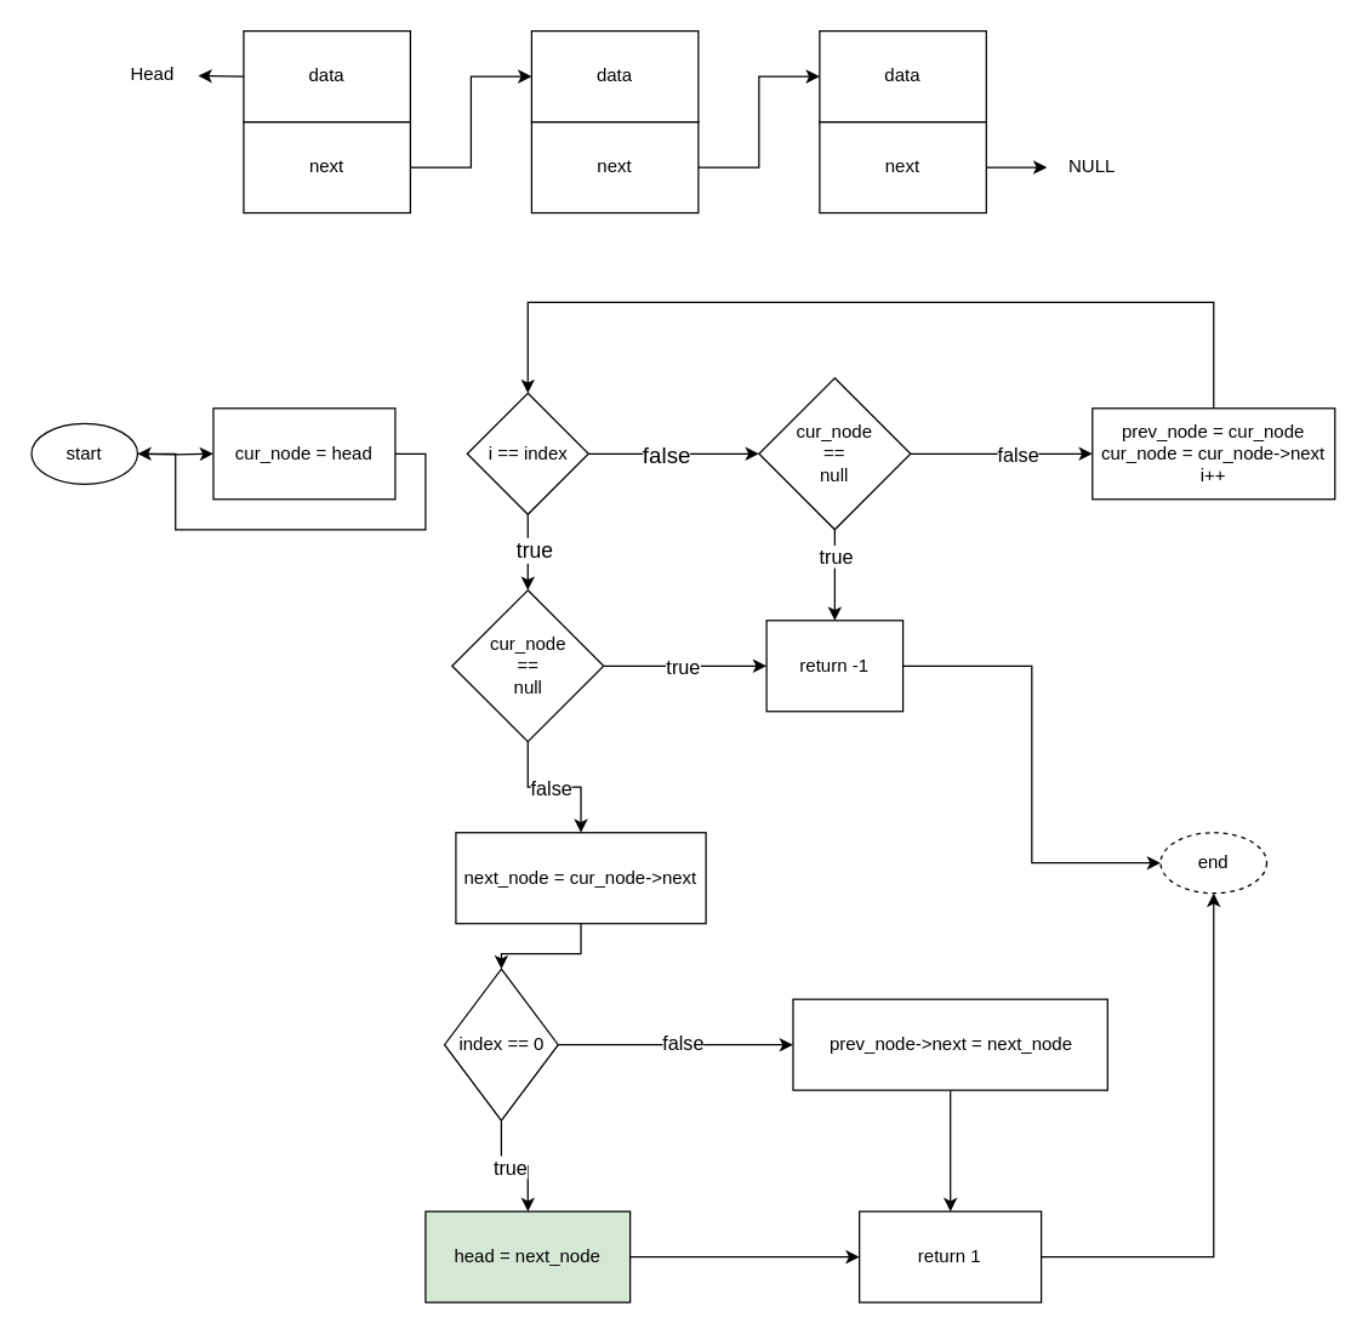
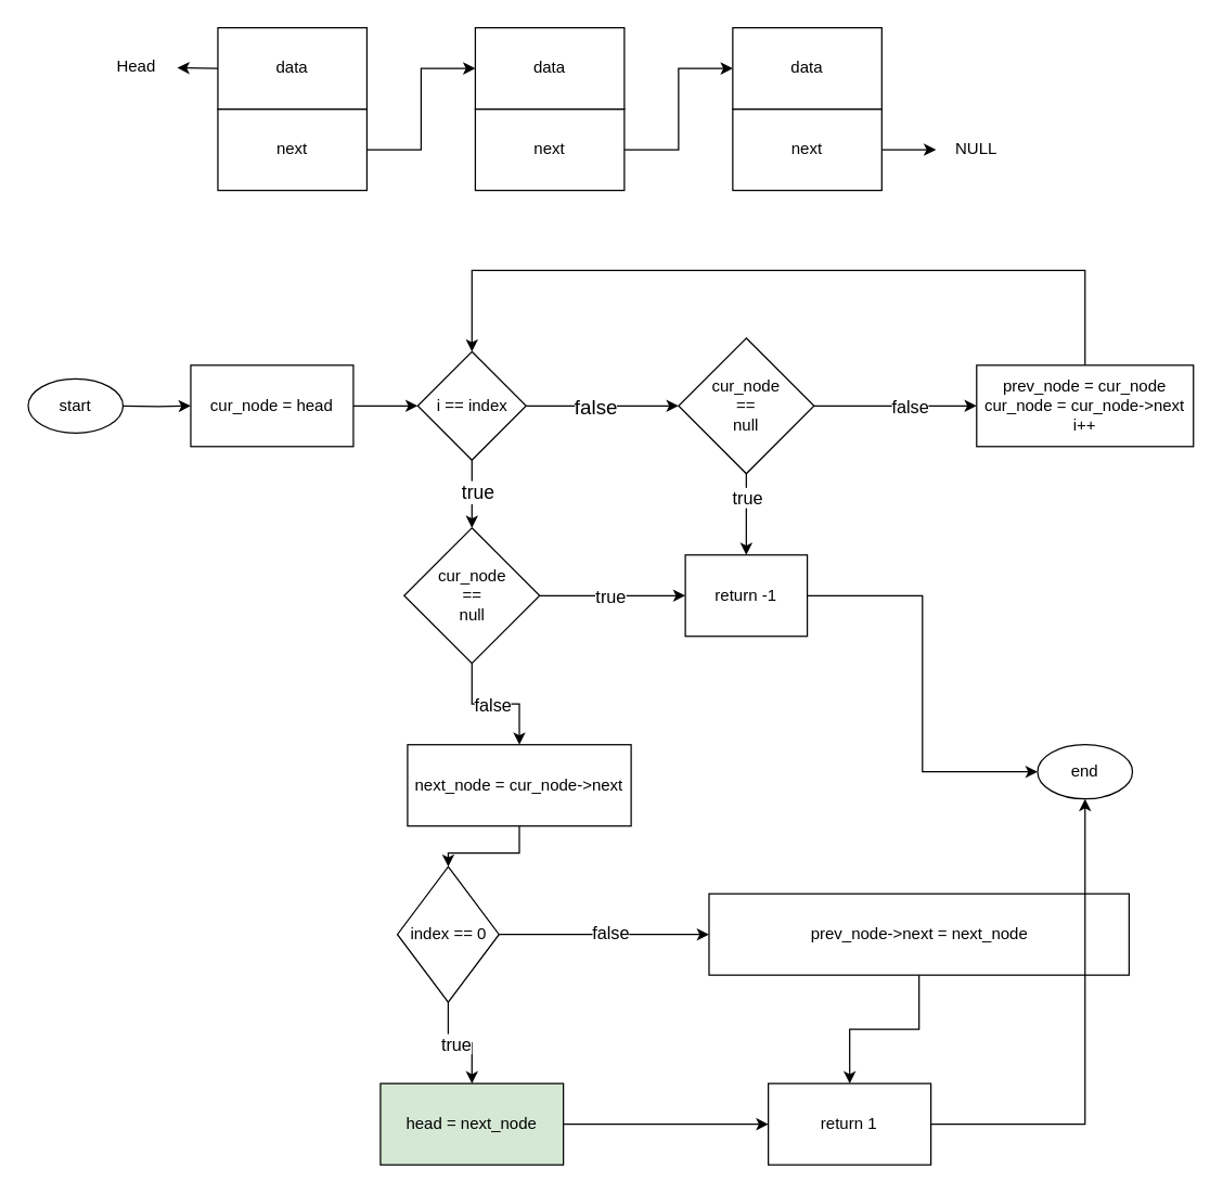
  <mxCell id="0" />
  <mxCell id="1" parent="0" />
  <mxCell id="2" style="edgeStyle=orthogonalEdgeStyle;rounded=0;orthogonalLoop=1;jettySize=auto;html=1;exitX=1;exitY=0.5;exitDx=0;exitDy=0;entryX=0;entryY=0.5;entryDx=0;entryDy=0;" edge="1" parent="1" source="3" target="7"><mxGeometry relative="1" as="geometry" /></mxCell>
  <mxCell id="3" value="next" style="rounded=0;whiteSpace=wrap;html=1;" vertex="1" parent="1"><mxGeometry x="160" y="80" width="110" height="60" as="geometry" /></mxCell>
  <mxCell id="4" value="data" style="rounded=0;whiteSpace=wrap;html=1;" vertex="1" parent="1"><mxGeometry x="160" y="20" width="110" height="60" as="geometry" /></mxCell>
  <mxCell id="5" style="edgeStyle=orthogonalEdgeStyle;rounded=0;orthogonalLoop=1;jettySize=auto;html=1;exitX=1;exitY=0.5;exitDx=0;exitDy=0;entryX=0;entryY=0.5;entryDx=0;entryDy=0;" edge="1" parent="1" source="6" target="10"><mxGeometry relative="1" as="geometry" /></mxCell>
  <mxCell id="6" value="next" style="rounded=0;whiteSpace=wrap;html=1;" vertex="1" parent="1"><mxGeometry x="350" y="80" width="110" height="60" as="geometry" /></mxCell>
  <mxCell id="7" value="data" style="rounded=0;whiteSpace=wrap;html=1;" vertex="1" parent="1"><mxGeometry x="350" y="20" width="110" height="60" as="geometry" /></mxCell>
  <mxCell id="8" style="edgeStyle=orthogonalEdgeStyle;rounded=0;orthogonalLoop=1;jettySize=auto;html=1;exitX=1;exitY=0.5;exitDx=0;exitDy=0;" edge="1" parent="1" source="9" target="11"><mxGeometry relative="1" as="geometry"><mxPoint x="720" y="110" as="targetPoint" /></mxGeometry></mxCell>
  <mxCell id="9" value="next" style="rounded=0;whiteSpace=wrap;html=1;" vertex="1" parent="1"><mxGeometry x="540" y="80" width="110" height="60" as="geometry" /></mxCell>
  <mxCell id="10" value="data" style="rounded=0;whiteSpace=wrap;html=1;" vertex="1" parent="1"><mxGeometry x="540" y="20" width="110" height="60" as="geometry" /></mxCell>
  <mxCell id="11" value="NULL" style="text;html=1;strokeColor=none;fillColor=none;align=center;verticalAlign=middle;whiteSpace=wrap;rounded=0;" vertex="1" parent="1"><mxGeometry x="690" y="95" width="60" height="30" as="geometry" /></mxCell>
  <mxCell id="12" value="" style="endArrow=classic;html=1;rounded=0;exitX=0;exitY=0.5;exitDx=0;exitDy=0;" edge="1" parent="1" source="4" target="13"><mxGeometry width="50" height="50" relative="1" as="geometry"><mxPoint x="400" y="169" as="sourcePoint" /><mxPoint x="100" y="49" as="targetPoint" /></mxGeometry></mxCell>
  <mxCell id="13" value="Head" style="text;html=1;strokeColor=none;fillColor=none;align=center;verticalAlign=middle;whiteSpace=wrap;rounded=0;" vertex="1" parent="1"><mxGeometry x="70" y="34" width="60" height="30" as="geometry" /></mxCell>
  <mxCell id="14" style="edgeStyle=orthogonalEdgeStyle;rounded=0;orthogonalLoop=1;jettySize=auto;html=1;exitX=1;exitY=0.5;exitDx=0;exitDy=0;entryX=0;entryY=0.5;entryDx=0;entryDy=0;" edge="1" parent="1" target="17"><mxGeometry relative="1" as="geometry"><mxPoint x="90" y="299" as="sourcePoint" /></mxGeometry></mxCell>
  <mxCell id="15" value="start" style="ellipse;whiteSpace=wrap;html=1;" vertex="1" parent="1"><mxGeometry y="279" width="70" height="40" as="geometry" x="20" /></mxCell>
- <mxCell id="16" style="edgeStyle=orthogonalEdgeStyle;rounded=0;orthogonalLoop=1;jettySize=auto;html=1;exitX=1;exitY=0.5;exitDx=0;exitDy=0;" edge="1" parent="1" source="17" target="15"><mxGeometry relative="1" as="geometry" /></mxCell>
+ <mxCell id="16" style="edgeStyle=orthogonalEdgeStyle;rounded=0;orthogonalLoop=1;jettySize=auto;html=1;exitX=1;exitY=0.5;exitDx=0;exitDy=0;entryX=0;entryY=0.5;entryDx=0;entryDy=0;" edge="1" parent="1" source="17" target="22"><mxGeometry relative="1" as="geometry" /></mxCell>
  <mxCell id="17" value="cur_node = head" style="rounded=0;whiteSpace=wrap;html=1;" vertex="1" parent="1"><mxGeometry x="140" y="269" width="120" height="60" as="geometry" /></mxCell>
  <mxCell id="18" style="edgeStyle=orthogonalEdgeStyle;rounded=0;orthogonalLoop=1;jettySize=auto;html=1;exitX=1;exitY=0.5;exitDx=0;exitDy=0;entryX=0;entryY=0.5;entryDx=0;entryDy=0;" edge="1" parent="1" source="22" target="31"><mxGeometry relative="1" as="geometry" /></mxCell>
  <mxCell id="19" value="&lt;font style=&quot;font-size: 15px;&quot;&gt;false&lt;/font&gt;" style="edgeLabel;html=1;align=center;verticalAlign=middle;resizable=0;points=[];" vertex="1" connectable="0" parent="18"><mxGeometry x="-0.113" relative="1" as="geometry"><mxPoint x="1" as="offset" /></mxGeometry></mxCell>
  <mxCell id="20" style="edgeStyle=orthogonalEdgeStyle;rounded=0;orthogonalLoop=1;jettySize=auto;html=1;exitX=0.5;exitY=1;exitDx=0;exitDy=0;entryX=0.5;entryY=0;entryDx=0;entryDy=0;" edge="1" parent="1" source="22" target="50"><mxGeometry relative="1" as="geometry"><Array as="points" /></mxGeometry></mxCell>
  <mxCell id="21" value="&lt;font style=&quot;font-size: 14px;&quot;&gt;true&lt;/font&gt;" style="edgeLabel;html=1;align=center;verticalAlign=middle;resizable=0;points=[];" vertex="1" connectable="0" parent="20"><mxGeometry x="-0.094" y="4" relative="1" as="geometry"><mxPoint as="offset" /></mxGeometry></mxCell>
  <mxCell id="22" value="i == index" style="rhombus;whiteSpace=wrap;html=1;" vertex="1" parent="1"><mxGeometry x="307.5" y="259" width="80" height="80" as="geometry" /></mxCell>
  <mxCell id="23" value="" style="edgeStyle=orthogonalEdgeStyle;rounded=0;orthogonalLoop=1;jettySize=auto;html=1;" edge="1" parent="1" source="24" target="36"><mxGeometry relative="1" as="geometry" /></mxCell>
  <mxCell id="24" value="next_node = cur_node-&amp;gt;next" style="rounded=0;whiteSpace=wrap;html=1;" vertex="1" parent="1"><mxGeometry x="300" y="549" width="165" height="60" as="geometry" /></mxCell>
  <mxCell id="25" style="edgeStyle=orthogonalEdgeStyle;rounded=0;orthogonalLoop=1;jettySize=auto;html=1;exitX=1;exitY=0.5;exitDx=0;exitDy=0;entryX=0;entryY=0.5;entryDx=0;entryDy=0;" edge="1" parent="1" source="26" target="43"><mxGeometry relative="1" as="geometry" /></mxCell>
  <mxCell id="26" value="return -1" style="rounded=0;whiteSpace=wrap;html=1;" vertex="1" parent="1"><mxGeometry x="505" y="409" width="90" height="60" as="geometry" /></mxCell>
  <mxCell id="27" style="edgeStyle=orthogonalEdgeStyle;rounded=0;orthogonalLoop=1;jettySize=auto;html=1;exitX=1;exitY=0.5;exitDx=0;exitDy=0;entryX=0;entryY=0.5;entryDx=0;entryDy=0;" edge="1" parent="1" source="31" target="42"><mxGeometry relative="1" as="geometry"><Array as="points"><mxPoint x="670" y="299" /><mxPoint x="670" y="299" /></Array></mxGeometry></mxCell>
  <mxCell id="28" value="&lt;font style=&quot;font-size: 13px;&quot;&gt;false&lt;/font&gt;" style="edgeLabel;html=1;align=center;verticalAlign=middle;resizable=0;points=[];" vertex="1" connectable="0" parent="27"><mxGeometry x="0.164" y="-4" relative="1" as="geometry"><mxPoint y="-4" as="offset" /></mxGeometry></mxCell>
  <mxCell id="29" value="" style="edgeStyle=orthogonalEdgeStyle;rounded=0;orthogonalLoop=1;jettySize=auto;html=1;" edge="1" parent="1" source="31" target="26"><mxGeometry relative="1" as="geometry" /></mxCell>
  <mxCell id="30" value="&lt;font style=&quot;font-size: 13px;&quot;&gt;true&lt;/font&gt;" style="edgeLabel;html=1;align=center;verticalAlign=middle;resizable=0;points=[];" vertex="1" connectable="0" parent="29"><mxGeometry x="-0.44" y="3" relative="1" as="geometry"><mxPoint x="-3" as="offset" /></mxGeometry></mxCell>
  <mxCell id="31" value="cur_node&lt;br&gt;==&lt;br&gt;null" style="rhombus;whiteSpace=wrap;html=1;" vertex="1" parent="1"><mxGeometry x="500" y="249" width="100" height="100" as="geometry" /></mxCell>
  <mxCell id="32" style="edgeStyle=orthogonalEdgeStyle;rounded=0;orthogonalLoop=1;jettySize=auto;html=1;exitX=0.5;exitY=1;exitDx=0;exitDy=0;entryX=0.5;entryY=0;entryDx=0;entryDy=0;" edge="1" parent="1" source="36" target="38"><mxGeometry relative="1" as="geometry" /></mxCell>
  <mxCell id="33" value="&lt;font style=&quot;font-size: 13px;&quot;&gt;true&lt;/font&gt;" style="edgeLabel;html=1;align=center;verticalAlign=middle;resizable=0;points=[];" vertex="1" connectable="0" parent="32"><mxGeometry x="-0.1" relative="1" as="geometry"><mxPoint as="offset" /></mxGeometry></mxCell>
  <mxCell id="34" style="edgeStyle=orthogonalEdgeStyle;rounded=0;orthogonalLoop=1;jettySize=auto;html=1;exitX=1;exitY=0.5;exitDx=0;exitDy=0;" edge="1" parent="1" source="36" target="40"><mxGeometry relative="1" as="geometry" /></mxCell>
  <mxCell id="35" value="&lt;font style=&quot;font-size: 13px;&quot;&gt;false&lt;/font&gt;" style="edgeLabel;html=1;align=center;verticalAlign=middle;resizable=0;points=[];" vertex="1" connectable="0" parent="34"><mxGeometry x="0.058" y="2" relative="1" as="geometry"><mxPoint as="offset" /></mxGeometry></mxCell>
  <mxCell id="36" value="index == 0" style="rhombus;whiteSpace=wrap;html=1;" vertex="1" parent="1"><mxGeometry x="292.5" y="639" width="75" height="100" as="geometry" /></mxCell>
  <mxCell id="37" value="" style="edgeStyle=orthogonalEdgeStyle;rounded=0;orthogonalLoop=1;jettySize=auto;html=1;" edge="1" parent="1" source="38" target="45"><mxGeometry relative="1" as="geometry" /></mxCell>
  <mxCell id="38" value="head = next_node" style="rounded=0;whiteSpace=wrap;html=1;fillColor=#d5e8d4;" vertex="1" parent="1"><mxGeometry x="280" y="799" width="135" height="60" as="geometry" /></mxCell>
  <mxCell id="39" value="" style="edgeStyle=orthogonalEdgeStyle;rounded=0;orthogonalLoop=1;jettySize=auto;html=1;" edge="1" parent="1" source="40" target="45"><mxGeometry relative="1" as="geometry" /></mxCell>
- <mxCell id="40" value="prev_node-&amp;gt;next = next_node" style="rounded=0;whiteSpace=wrap;html=1;" vertex="1" parent="1"><mxGeometry x="522.5" y="659" width="207.5" height="60" as="geometry" /></mxCell>
+ <mxCell id="40" value="prev_node-&amp;gt;next = next_node" style="rounded=0;whiteSpace=wrap;html=1;" vertex="1" parent="1"><mxGeometry x="522.5" y="659" width="310" height="60" as="geometry" /></mxCell>
  <mxCell id="41" style="edgeStyle=orthogonalEdgeStyle;rounded=0;orthogonalLoop=1;jettySize=auto;html=1;exitX=0.5;exitY=0;exitDx=0;exitDy=0;entryX=0.5;entryY=0;entryDx=0;entryDy=0;" edge="1" parent="1" source="42" target="22"><mxGeometry relative="1" as="geometry"><Array as="points"><mxPoint x="800" y="199" /><mxPoint x="348" y="199" /></Array></mxGeometry></mxCell>
  <mxCell id="42" value="prev_node = cur_node&lt;br&gt;cur_node = cur_node-&amp;gt;next&lt;br&gt;i++" style="rounded=0;whiteSpace=wrap;html=1;" vertex="1" parent="1"><mxGeometry x="720" y="269" width="160" height="60" as="geometry" /></mxCell>
- <mxCell id="43" value="end" style="ellipse;whiteSpace=wrap;html=1;dashed=1;" vertex="1" parent="1"><mxGeometry x="765" y="549" width="70" height="40" as="geometry" /></mxCell>
+ <mxCell id="43" value="end" style="ellipse;whiteSpace=wrap;html=1;" vertex="1" parent="1"><mxGeometry x="765" y="549" width="70" height="40" as="geometry" /></mxCell>
  <mxCell id="44" style="edgeStyle=orthogonalEdgeStyle;rounded=0;orthogonalLoop=1;jettySize=auto;html=1;exitX=1;exitY=0.5;exitDx=0;exitDy=0;entryX=0.5;entryY=1;entryDx=0;entryDy=0;" edge="1" parent="1" source="45" target="43"><mxGeometry relative="1" as="geometry" /></mxCell>
  <mxCell id="45" value="return 1" style="whiteSpace=wrap;html=1;rounded=0;" vertex="1" parent="1"><mxGeometry x="566.25" y="799" width="120" height="60" as="geometry" /></mxCell>
  <mxCell id="46" style="edgeStyle=orthogonalEdgeStyle;rounded=0;orthogonalLoop=1;jettySize=auto;html=1;exitX=1;exitY=0.5;exitDx=0;exitDy=0;entryX=0;entryY=0.5;entryDx=0;entryDy=0;" edge="1" parent="1" source="50" target="26"><mxGeometry relative="1" as="geometry" /></mxCell>
  <mxCell id="47" value="&lt;font style=&quot;font-size: 13px;&quot;&gt;true&lt;/font&gt;" style="edgeLabel;html=1;align=center;verticalAlign=middle;resizable=0;points=[];" vertex="1" connectable="0" parent="46"><mxGeometry x="-0.035" relative="1" as="geometry"><mxPoint as="offset" /></mxGeometry></mxCell>
  <mxCell id="48" value="" style="edgeStyle=orthogonalEdgeStyle;rounded=0;orthogonalLoop=1;jettySize=auto;html=1;" edge="1" parent="1" source="50" target="24"><mxGeometry relative="1" as="geometry" /></mxCell>
  <mxCell id="49" value="&lt;font style=&quot;font-size: 13px;&quot;&gt;false&lt;/font&gt;" style="edgeLabel;html=1;align=center;verticalAlign=middle;resizable=0;points=[];" vertex="1" connectable="0" parent="48"><mxGeometry x="-0.056" relative="1" as="geometry"><mxPoint as="offset" /></mxGeometry></mxCell>
  <mxCell id="50" value="cur_node&lt;br&gt;==&lt;br&gt;null" style="rhombus;whiteSpace=wrap;html=1;" vertex="1" parent="1"><mxGeometry x="297.5" y="389" width="100" height="100" as="geometry" /></mxCell>
